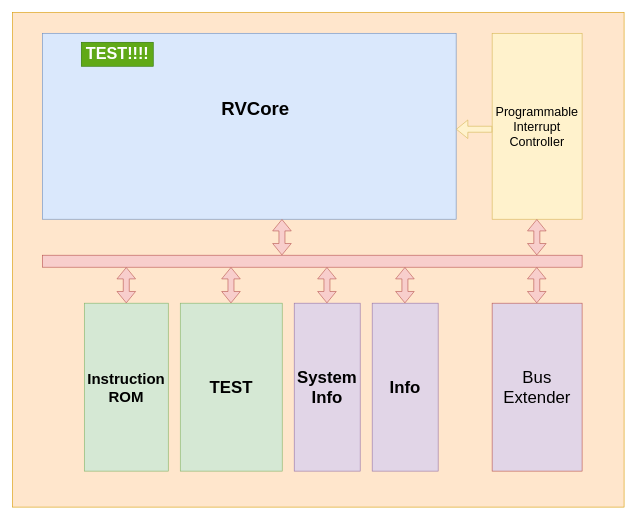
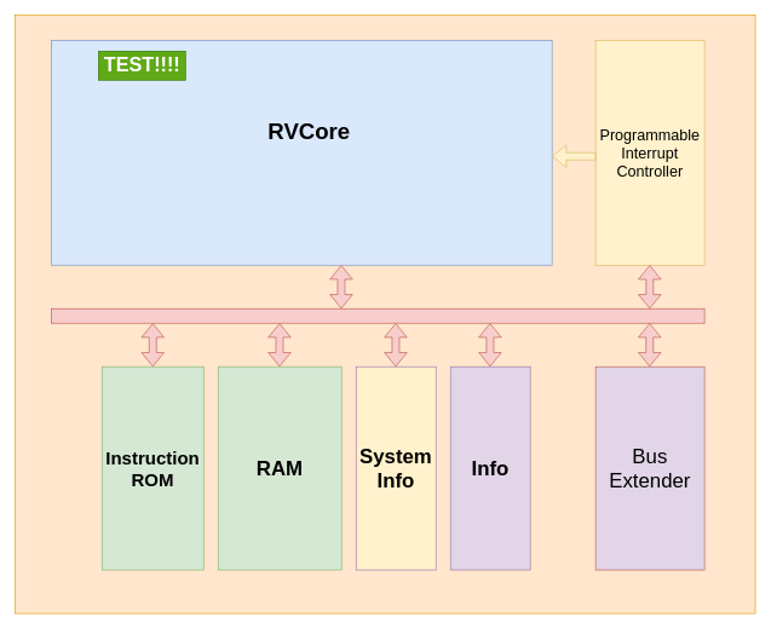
  <mxCell id="0" />
  <mxCell id="1" parent="0" />
  <mxCell id="2" value="" style="rounded=0;whiteSpace=wrap;html=1;fillColor=#ffe6cc;strokeColor=#d79b00;" parent="1" vertex="1"><mxGeometry x="20" y="20" width="1020" height="825" as="geometry" /></mxCell>
  <mxCell id="3" value="" style="rounded=0;whiteSpace=wrap;html=1;fillColor=#dae8fc;strokeColor=#6c8ebf;" parent="1" vertex="1"><mxGeometry x="70" y="55" width="690" height="310" as="geometry" /></mxCell>
  <mxCell id="4" value="&lt;font size=&quot;1&quot;&gt;&lt;b style=&quot;font-size: 31px&quot;&gt;RVCore&lt;/b&gt;&lt;/font&gt;" style="text;html=1;align=center;verticalAlign=middle;resizable=0;points=[];autosize=1;" parent="1" vertex="1"><mxGeometry x="360" y="165" width="130" height="30" as="geometry" /></mxCell>
  <mxCell id="5" value="Instruction&lt;br style=&quot;font-size: 25px;&quot;&gt;ROM" style="rounded=0;whiteSpace=wrap;html=1;fillColor=#d5e8d4;strokeColor=#82b366;fontStyle=1;fontSize=25;" parent="1" vertex="1"><mxGeometry x="140" y="505" width="140" height="280" as="geometry" /></mxCell>
- <mxCell id="6" value="TEST" style="rounded=0;whiteSpace=wrap;html=1;fillColor=#d5e8d4;strokeColor=#82b366;fontStyle=1;fontSize=28;" parent="1" vertex="1"><mxGeometry x="300" y="505" width="170" height="280" as="geometry" /></mxCell>
+ <mxCell id="6" value="RAM" style="rounded=0;whiteSpace=wrap;html=1;fillColor=#d5e8d4;strokeColor=#82b366;fontStyle=1;fontSize=28;" parent="1" vertex="1"><mxGeometry x="300" y="505" width="170" height="280" as="geometry" /></mxCell>
  <mxCell id="7" value="" style="rounded=0;whiteSpace=wrap;html=1;fontSize=28;fillColor=#f8cecc;strokeColor=#b85450;" parent="1" vertex="1"><mxGeometry x="70" y="425" width="900" height="20" as="geometry" /></mxCell>
  <mxCell id="8" value="" style="shape=flexArrow;endArrow=classic;startArrow=classic;html=1;fontSize=28;fillColor=#f8cecc;strokeColor=#b85450;" parent="1" edge="1"><mxGeometry width="50" height="50" relative="1" as="geometry"><mxPoint x="210" y="505" as="sourcePoint" /><mxPoint x="210" y="445" as="targetPoint" /></mxGeometry></mxCell>
  <mxCell id="9" value="" style="shape=flexArrow;endArrow=classic;startArrow=classic;html=1;fontSize=28;fillColor=#f8cecc;strokeColor=#b85450;" parent="1" edge="1"><mxGeometry width="50" height="50" relative="1" as="geometry"><mxPoint x="384.58" y="505" as="sourcePoint" /><mxPoint x="384.58" y="445" as="targetPoint" /></mxGeometry></mxCell>
  <mxCell id="10" value="" style="shape=flexArrow;endArrow=classic;startArrow=classic;html=1;fontSize=28;fillColor=#f8cecc;strokeColor=#b85450;" parent="1" edge="1"><mxGeometry width="50" height="50" relative="1" as="geometry"><mxPoint x="469.58" y="425" as="sourcePoint" /><mxPoint x="469.58" y="365" as="targetPoint" /></mxGeometry></mxCell>
- <mxCell id="11" value="System&lt;br&gt;Info" style="rounded=0;whiteSpace=wrap;html=1;fillColor=#e1d5e7;strokeColor=#9673a6;fontStyle=1;fontSize=28;" parent="1" vertex="1"><mxGeometry x="490" y="505" width="110" height="280" as="geometry" /></mxCell>
+ <mxCell id="11" value="System&lt;br&gt;Info" style="rounded=0;whiteSpace=wrap;html=1;fillColor=#fff2cc;strokeColor=#9673a6;fontStyle=1;fontSize=28;" parent="1" vertex="1"><mxGeometry x="490" y="505" width="110" height="280" as="geometry" /></mxCell>
  <mxCell id="12" value="Info" style="rounded=0;whiteSpace=wrap;html=1;fillColor=#e1d5e7;strokeColor=#9673a6;fontStyle=1;fontSize=28;" parent="1" vertex="1"><mxGeometry x="620" y="505" width="110" height="280" as="geometry" /></mxCell>
  <mxCell id="13" value="" style="shape=flexArrow;endArrow=classic;startArrow=classic;html=1;fontSize=28;fillColor=#f8cecc;strokeColor=#b85450;" parent="1" edge="1"><mxGeometry width="50" height="50" relative="1" as="geometry"><mxPoint x="544.58" y="505" as="sourcePoint" /><mxPoint x="544.58" y="445" as="targetPoint" /></mxGeometry></mxCell>
  <mxCell id="14" value="" style="shape=flexArrow;endArrow=classic;startArrow=classic;html=1;fontSize=28;fillColor=#f8cecc;strokeColor=#b85450;" parent="1" edge="1"><mxGeometry width="50" height="50" relative="1" as="geometry"><mxPoint x="674.58" y="505" as="sourcePoint" /><mxPoint x="674.58" y="445" as="targetPoint" /></mxGeometry></mxCell>
  <mxCell id="15" value="Programmable&lt;br style=&quot;font-size: 21px;&quot;&gt;Interrupt&lt;br style=&quot;font-size: 21px;&quot;&gt;Controller" style="rounded=0;whiteSpace=wrap;html=1;fontSize=21;fillColor=#fff2cc;strokeColor=#d6b656;" parent="1" vertex="1"><mxGeometry x="820" y="55" width="150" height="310" as="geometry" /></mxCell>
  <mxCell id="16" value="" style="shape=flexArrow;endArrow=classic;startArrow=classic;html=1;fontSize=28;fillColor=#f8cecc;strokeColor=#b85450;" parent="1" edge="1"><mxGeometry width="50" height="50" relative="1" as="geometry"><mxPoint x="894.5" y="425" as="sourcePoint" /><mxPoint x="894.5" y="365" as="targetPoint" /></mxGeometry></mxCell>
  <mxCell id="17" value="Bus&lt;br&gt;Extender" style="rounded=0;whiteSpace=wrap;html=1;fontSize=28;fillColor=#e1d5e7;strokeColor=#b85450;" parent="1" vertex="1"><mxGeometry x="820" y="505" width="150" height="280" as="geometry" /></mxCell>
  <mxCell id="18" value="" style="shape=flexArrow;endArrow=classic;startArrow=classic;html=1;fontSize=28;fillColor=#f8cecc;strokeColor=#b85450;" parent="1" edge="1"><mxGeometry width="50" height="50" relative="1" as="geometry"><mxPoint x="894.41" y="505" as="sourcePoint" /><mxPoint x="894.41" y="445" as="targetPoint" /></mxGeometry></mxCell>
  <mxCell id="19" value="" style="shape=flexArrow;endArrow=classic;html=1;fontSize=21;fillColor=#fff2cc;strokeColor=#d6b656;" parent="1" edge="1"><mxGeometry width="50" height="50" relative="1" as="geometry"><mxPoint x="820" y="215" as="sourcePoint" /><mxPoint x="760" y="215" as="targetPoint" /></mxGeometry></mxCell>
  <mxCell id="20" value="TEST!!!!" style="text;html=1;align=center;verticalAlign=middle;resizable=0;points=[];autosize=1;fontSize=27;fontStyle=1;fillColor=#60a917;strokeColor=#2D7600;fontColor=#ffffff;" vertex="1" parent="1"><mxGeometry x="135" y="70" width="120" height="40" as="geometry" /></mxCell>
